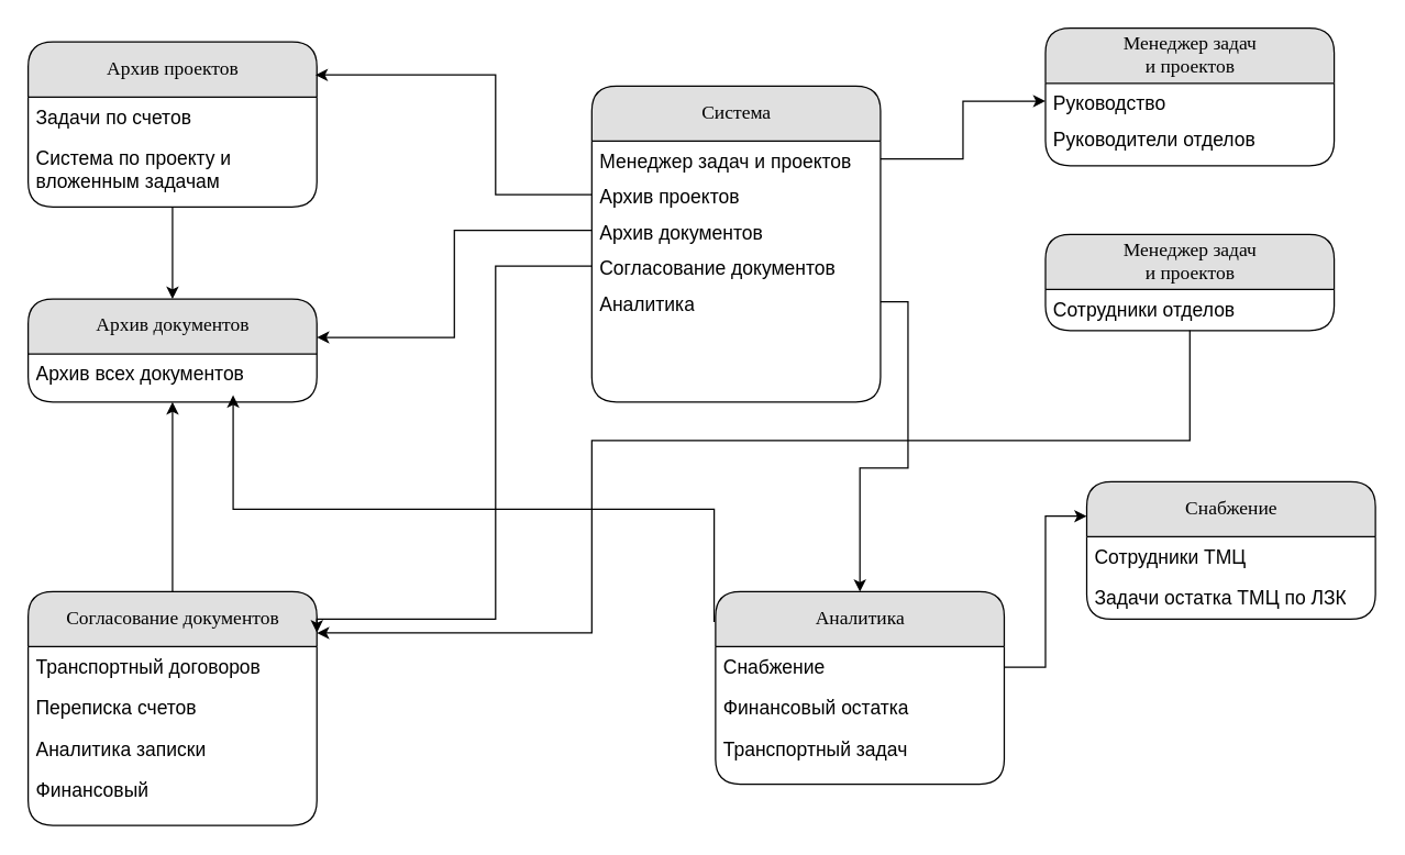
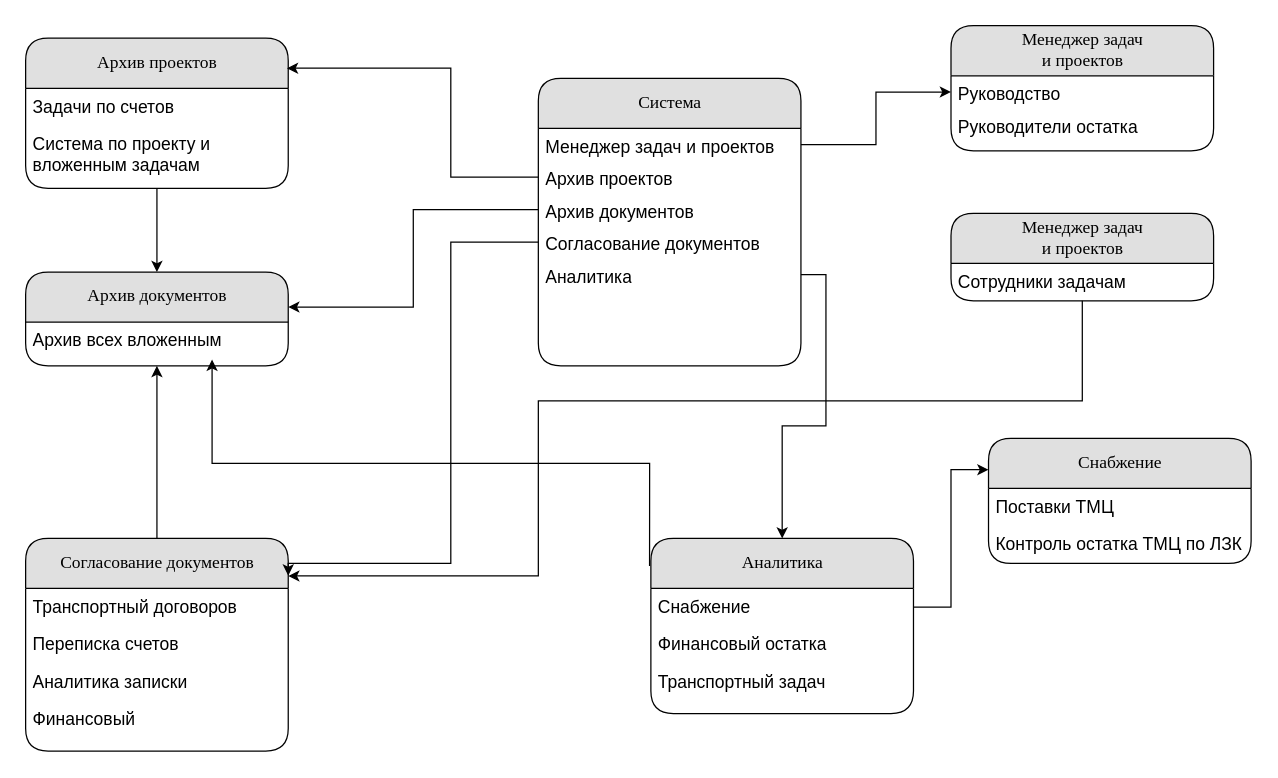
  <mxCell id="0" />
  <mxCell id="1" parent="0" />
  <mxCell id="2" value="&lt;font style=&quot;font-size: 14px&quot;&gt;Менеджер задач&lt;br&gt;&amp;nbsp;и проектов&amp;nbsp;&lt;/font&gt;" style="swimlane;html=1;fontStyle=0;childLayout=stackLayout;horizontal=1;startSize=40;fillColor=#e0e0e0;horizontalStack=0;resizeParent=1;resizeLast=0;collapsible=1;marginBottom=0;swimlaneFillColor=#ffffff;align=center;rounded=1;shadow=0;comic=0;labelBackgroundColor=none;strokeWidth=1;fontFamily=Verdana;fontSize=12" parent="1" vertex="1"><mxGeometry x="760" y="20" width="210" height="100" as="geometry" /></mxCell>
  <mxCell id="3" value="&lt;font style=&quot;font-size: 14px&quot;&gt;Руководство&lt;/font&gt;" style="text;html=1;strokeColor=none;fillColor=none;spacingLeft=4;spacingRight=4;whiteSpace=wrap;overflow=hidden;rotatable=0;points=[[0,0.5],[1,0.5]];portConstraint=eastwest;" parent="2" vertex="1"><mxGeometry y="40" width="210" height="26" as="geometry" /></mxCell>
- <mxCell id="4" value="&lt;font style=&quot;font-size: 14px&quot;&gt;Руководители отделов&lt;/font&gt;" style="text;html=1;strokeColor=none;fillColor=none;spacingLeft=4;spacingRight=4;whiteSpace=wrap;overflow=hidden;rotatable=0;points=[[0,0.5],[1,0.5]];portConstraint=eastwest;" parent="2" vertex="1"><mxGeometry y="66" width="210" height="26" as="geometry" /></mxCell>
+ <mxCell id="4" value="&lt;font style=&quot;font-size: 14px&quot;&gt;Руководители остатка&lt;/font&gt;" style="text;html=1;strokeColor=none;fillColor=none;spacingLeft=4;spacingRight=4;whiteSpace=wrap;overflow=hidden;rotatable=0;points=[[0,0.5],[1,0.5]];portConstraint=eastwest;" parent="2" vertex="1"><mxGeometry y="66" width="210" height="26" as="geometry" /></mxCell>
  <mxCell id="5" value="&lt;span style=&quot;font-size: 14px&quot;&gt;Система&lt;/span&gt;" style="swimlane;html=1;fontStyle=0;childLayout=stackLayout;horizontal=1;startSize=40;fillColor=#e0e0e0;horizontalStack=0;resizeParent=1;resizeLast=0;collapsible=1;marginBottom=0;swimlaneFillColor=#ffffff;align=center;rounded=1;shadow=0;comic=0;labelBackgroundColor=none;strokeWidth=1;fontFamily=Verdana;fontSize=12" parent="1" vertex="1"><mxGeometry x="430" y="62" width="210" height="230" as="geometry" /></mxCell>
  <mxCell id="6" value="&lt;font style=&quot;font-size: 14px&quot;&gt;Менеджер задач и проектов&lt;/font&gt;" style="text;html=1;strokeColor=none;fillColor=none;spacingLeft=4;spacingRight=4;whiteSpace=wrap;overflow=hidden;rotatable=0;points=[[0,0.5],[1,0.5]];portConstraint=eastwest;" parent="5" vertex="1"><mxGeometry y="40" width="210" height="26" as="geometry" /></mxCell>
  <mxCell id="7" value="&lt;font style=&quot;font-size: 14px&quot;&gt;Архив проектов&lt;/font&gt;" style="text;html=1;strokeColor=none;fillColor=none;spacingLeft=4;spacingRight=4;whiteSpace=wrap;overflow=hidden;rotatable=0;points=[[0,0.5],[1,0.5]];portConstraint=eastwest;" parent="5" vertex="1"><mxGeometry y="66" width="210" height="26" as="geometry" /></mxCell>
  <mxCell id="8" value="&lt;font style=&quot;font-size: 14px&quot;&gt;Архив документов&lt;/font&gt;" style="text;html=1;strokeColor=none;fillColor=none;spacingLeft=4;spacingRight=4;whiteSpace=wrap;overflow=hidden;rotatable=0;points=[[0,0.5],[1,0.5]];portConstraint=eastwest;" parent="5" vertex="1"><mxGeometry y="92" width="210" height="26" as="geometry" /></mxCell>
  <mxCell id="9" value="&lt;font style=&quot;font-size: 14px&quot;&gt;Согласование документов&lt;/font&gt;" style="text;html=1;strokeColor=none;fillColor=none;spacingLeft=4;spacingRight=4;whiteSpace=wrap;overflow=hidden;rotatable=0;points=[[0,0.5],[1,0.5]];portConstraint=eastwest;" parent="5" vertex="1"><mxGeometry y="118" width="210" height="26" as="geometry" /></mxCell>
  <mxCell id="10" value="&lt;font style=&quot;font-size: 14px&quot;&gt;Аналитика&lt;/font&gt;" style="text;html=1;strokeColor=none;fillColor=none;spacingLeft=4;spacingRight=4;whiteSpace=wrap;overflow=hidden;rotatable=0;points=[[0,0.5],[1,0.5]];portConstraint=eastwest;" parent="5" vertex="1"><mxGeometry y="144" width="210" height="26" as="geometry" /></mxCell>
  <mxCell id="11" style="edgeStyle=orthogonalEdgeStyle;rounded=0;orthogonalLoop=1;jettySize=auto;html=1;" parent="1" source="6" target="3" edge="1"><mxGeometry relative="1" as="geometry" /></mxCell>
  <mxCell id="12" value="&lt;font style=&quot;font-size: 14px&quot;&gt;Менеджер задач&lt;br&gt;&amp;nbsp;и проектов&amp;nbsp;&lt;/font&gt;" style="swimlane;html=1;fontStyle=0;childLayout=stackLayout;horizontal=1;startSize=40;fillColor=#e0e0e0;horizontalStack=0;resizeParent=1;resizeLast=0;collapsible=1;marginBottom=0;swimlaneFillColor=#ffffff;align=center;rounded=1;shadow=0;comic=0;labelBackgroundColor=none;strokeWidth=1;fontFamily=Verdana;fontSize=12" parent="1" vertex="1"><mxGeometry x="760" y="170" width="210" height="70" as="geometry" /></mxCell>
- <mxCell id="13" value="&lt;span style=&quot;font-size: 14px&quot;&gt;Сотрудники отделов&lt;/span&gt;" style="text;html=1;strokeColor=none;fillColor=none;spacingLeft=4;spacingRight=4;whiteSpace=wrap;overflow=hidden;rotatable=0;points=[[0,0.5],[1,0.5]];portConstraint=eastwest;" parent="12" vertex="1"><mxGeometry y="40" width="210" height="30" as="geometry" /></mxCell>
+ <mxCell id="13" value="&lt;span style=&quot;font-size: 14px&quot;&gt;Сотрудники задачам&lt;/span&gt;" style="text;html=1;strokeColor=none;fillColor=none;spacingLeft=4;spacingRight=4;whiteSpace=wrap;overflow=hidden;rotatable=0;points=[[0,0.5],[1,0.5]];portConstraint=eastwest;" parent="12" vertex="1"><mxGeometry y="40" width="210" height="30" as="geometry" /></mxCell>
  <mxCell id="14" style="edgeStyle=orthogonalEdgeStyle;rounded=0;orthogonalLoop=1;jettySize=auto;html=1;entryX=0.5;entryY=0;entryDx=0;entryDy=0;" parent="1" source="15" target="18" edge="1"><mxGeometry relative="1" as="geometry" /></mxCell>
  <mxCell id="15" value="&lt;span style=&quot;font-size: 14px&quot;&gt;Архив проектов&lt;/span&gt;" style="swimlane;html=1;fontStyle=0;childLayout=stackLayout;horizontal=1;startSize=40;fillColor=#e0e0e0;horizontalStack=0;resizeParent=1;resizeLast=0;collapsible=1;marginBottom=0;swimlaneFillColor=#ffffff;align=center;rounded=1;shadow=0;comic=0;labelBackgroundColor=none;strokeWidth=1;fontFamily=Verdana;fontSize=12" parent="1" vertex="1"><mxGeometry x="20" y="30" width="210" height="120" as="geometry" /></mxCell>
  <mxCell id="16" value="&lt;span style=&quot;font-size: 14px&quot;&gt;Задачи по счетов&lt;/span&gt;" style="text;html=1;strokeColor=none;fillColor=none;spacingLeft=4;spacingRight=4;whiteSpace=wrap;overflow=hidden;rotatable=0;points=[[0,0.5],[1,0.5]];portConstraint=eastwest;" parent="15" vertex="1"><mxGeometry y="40" width="210" height="30" as="geometry" /></mxCell>
  <mxCell id="17" value="&lt;span style=&quot;font-size: 14px&quot;&gt;Система по проекту и вложенным задачам&lt;/span&gt;" style="text;html=1;strokeColor=none;fillColor=none;spacingLeft=4;spacingRight=4;whiteSpace=wrap;overflow=hidden;rotatable=0;points=[[0,0.5],[1,0.5]];portConstraint=eastwest;" parent="15" vertex="1"><mxGeometry y="70" width="210" height="40" as="geometry" /></mxCell>
  <mxCell id="18" value="&lt;span style=&quot;font-size: 14px&quot;&gt;Архив документов&lt;/span&gt;" style="swimlane;html=1;fontStyle=0;childLayout=stackLayout;horizontal=1;startSize=40;fillColor=#e0e0e0;horizontalStack=0;resizeParent=1;resizeLast=0;collapsible=1;marginBottom=0;swimlaneFillColor=#ffffff;align=center;rounded=1;shadow=0;comic=0;labelBackgroundColor=none;strokeWidth=1;fontFamily=Verdana;fontSize=12" parent="1" vertex="1"><mxGeometry x="20" y="217" width="210" height="75" as="geometry" /></mxCell>
- <mxCell id="19" value="&lt;span style=&quot;font-size: 14px&quot;&gt;Архив всех документов&lt;/span&gt;" style="text;html=1;strokeColor=none;fillColor=none;spacingLeft=4;spacingRight=4;whiteSpace=wrap;overflow=hidden;rotatable=0;points=[[0,0.5],[1,0.5]];portConstraint=eastwest;" parent="18" vertex="1"><mxGeometry y="40" width="210" height="30" as="geometry" /></mxCell>
+ <mxCell id="19" value="&lt;span style=&quot;font-size: 14px&quot;&gt;Архив всех вложенным&lt;/span&gt;" style="text;html=1;strokeColor=none;fillColor=none;spacingLeft=4;spacingRight=4;whiteSpace=wrap;overflow=hidden;rotatable=0;points=[[0,0.5],[1,0.5]];portConstraint=eastwest;" parent="18" vertex="1"><mxGeometry y="40" width="210" height="30" as="geometry" /></mxCell>
  <mxCell id="20" style="edgeStyle=orthogonalEdgeStyle;rounded=0;orthogonalLoop=1;jettySize=auto;html=1;entryX=0.995;entryY=0.2;entryDx=0;entryDy=0;entryPerimeter=0;" parent="1" source="7" target="15" edge="1"><mxGeometry relative="1" as="geometry"><Array as="points"><mxPoint x="360" y="141" /><mxPoint x="360" y="54" /></Array></mxGeometry></mxCell>
  <mxCell id="21" style="edgeStyle=orthogonalEdgeStyle;rounded=0;orthogonalLoop=1;jettySize=auto;html=1;entryX=1;entryY=0.373;entryDx=0;entryDy=0;entryPerimeter=0;" parent="1" source="8" target="18" edge="1"><mxGeometry relative="1" as="geometry" /></mxCell>
  <mxCell id="22" style="edgeStyle=orthogonalEdgeStyle;rounded=0;orthogonalLoop=1;jettySize=auto;html=1;entryX=0.5;entryY=1;entryDx=0;entryDy=0;" parent="1" source="23" target="18" edge="1"><mxGeometry relative="1" as="geometry" /></mxCell>
  <mxCell id="23" value="&lt;span style=&quot;font-size: 14px&quot;&gt;Согласование документов&lt;/span&gt;" style="swimlane;html=1;fontStyle=0;childLayout=stackLayout;horizontal=1;startSize=40;fillColor=#e0e0e0;horizontalStack=0;resizeParent=1;resizeLast=0;collapsible=1;marginBottom=0;swimlaneFillColor=#ffffff;align=center;rounded=1;shadow=0;comic=0;labelBackgroundColor=none;strokeWidth=1;fontFamily=Verdana;fontSize=12" parent="1" vertex="1"><mxGeometry x="20" y="430" width="210" height="170" as="geometry" /></mxCell>
  <mxCell id="24" value="&lt;span style=&quot;font-size: 14px&quot;&gt;Транспортный договоров&lt;/span&gt;" style="text;html=1;strokeColor=none;fillColor=none;spacingLeft=4;spacingRight=4;whiteSpace=wrap;overflow=hidden;rotatable=0;points=[[0,0.5],[1,0.5]];portConstraint=eastwest;" parent="23" vertex="1"><mxGeometry y="40" width="210" height="30" as="geometry" /></mxCell>
  <mxCell id="25" value="&lt;span style=&quot;font-size: 14px&quot;&gt;Переписка счетов&lt;/span&gt;" style="text;html=1;strokeColor=none;fillColor=none;spacingLeft=4;spacingRight=4;whiteSpace=wrap;overflow=hidden;rotatable=0;points=[[0,0.5],[1,0.5]];portConstraint=eastwest;" parent="23" vertex="1"><mxGeometry y="70" width="210" height="30" as="geometry" /></mxCell>
  <mxCell id="26" value="&lt;span style=&quot;font-size: 14px&quot;&gt;Аналитика записки&lt;/span&gt;" style="text;html=1;strokeColor=none;fillColor=none;spacingLeft=4;spacingRight=4;whiteSpace=wrap;overflow=hidden;rotatable=0;points=[[0,0.5],[1,0.5]];portConstraint=eastwest;" parent="23" vertex="1"><mxGeometry y="100" width="210" height="30" as="geometry" /></mxCell>
  <mxCell id="27" value="&lt;span style=&quot;font-size: 14px&quot;&gt;Финансовый&lt;/span&gt;" style="text;html=1;strokeColor=none;fillColor=none;spacingLeft=4;spacingRight=4;whiteSpace=wrap;overflow=hidden;rotatable=0;points=[[0,0.5],[1,0.5]];portConstraint=eastwest;" parent="23" vertex="1"><mxGeometry y="130" width="210" height="30" as="geometry" /></mxCell>
  <mxCell id="28" style="edgeStyle=orthogonalEdgeStyle;rounded=0;orthogonalLoop=1;jettySize=auto;html=1;entryX=1;entryY=0.175;entryDx=0;entryDy=0;entryPerimeter=0;" parent="1" source="9" target="23" edge="1"><mxGeometry relative="1" as="geometry"><Array as="points"><mxPoint x="360" y="193" /><mxPoint x="360" y="450" /><mxPoint x="230" y="450" /></Array></mxGeometry></mxCell>
  <mxCell id="29" value="&lt;span style=&quot;font-size: 14px&quot;&gt;Аналитика&lt;/span&gt;" style="swimlane;html=1;fontStyle=0;childLayout=stackLayout;horizontal=1;startSize=40;fillColor=#e0e0e0;horizontalStack=0;resizeParent=1;resizeLast=0;collapsible=1;marginBottom=0;swimlaneFillColor=#ffffff;align=center;rounded=1;shadow=0;comic=0;labelBackgroundColor=none;strokeWidth=1;fontFamily=Verdana;fontSize=12" parent="1" vertex="1"><mxGeometry x="520" y="430" width="210" height="140" as="geometry" /></mxCell>
  <mxCell id="30" value="&lt;span style=&quot;font-size: 14px&quot;&gt;Снабжение&lt;/span&gt;" style="text;html=1;strokeColor=none;fillColor=none;spacingLeft=4;spacingRight=4;whiteSpace=wrap;overflow=hidden;rotatable=0;points=[[0,0.5],[1,0.5]];portConstraint=eastwest;" parent="29" vertex="1"><mxGeometry y="40" width="210" height="30" as="geometry" /></mxCell>
  <mxCell id="31" value="&lt;span style=&quot;font-size: 14px&quot;&gt;Финансовый остатка&lt;/span&gt;" style="text;html=1;strokeColor=none;fillColor=none;spacingLeft=4;spacingRight=4;whiteSpace=wrap;overflow=hidden;rotatable=0;points=[[0,0.5],[1,0.5]];portConstraint=eastwest;" parent="29" vertex="1"><mxGeometry y="70" width="210" height="30" as="geometry" /></mxCell>
  <mxCell id="32" value="&lt;span style=&quot;font-size: 14px&quot;&gt;Транспортный задач&lt;/span&gt;" style="text;html=1;strokeColor=none;fillColor=none;spacingLeft=4;spacingRight=4;whiteSpace=wrap;overflow=hidden;rotatable=0;points=[[0,0.5],[1,0.5]];portConstraint=eastwest;" parent="29" vertex="1"><mxGeometry y="100" width="210" height="30" as="geometry" /></mxCell>
  <mxCell id="33" value="&lt;span style=&quot;font-size: 14px&quot;&gt;Снабжение&lt;/span&gt;" style="swimlane;html=1;fontStyle=0;childLayout=stackLayout;horizontal=1;startSize=40;fillColor=#e0e0e0;horizontalStack=0;resizeParent=1;resizeLast=0;collapsible=1;marginBottom=0;swimlaneFillColor=#ffffff;align=center;rounded=1;shadow=0;comic=0;labelBackgroundColor=none;strokeWidth=1;fontFamily=Verdana;fontSize=12" parent="1" vertex="1"><mxGeometry x="790" y="350" width="210" height="100" as="geometry" /></mxCell>
- <mxCell id="34" value="&lt;span style=&quot;font-size: 14px&quot;&gt;Сотрудники ТМЦ&lt;/span&gt;" style="text;html=1;strokeColor=none;fillColor=none;spacingLeft=4;spacingRight=4;whiteSpace=wrap;overflow=hidden;rotatable=0;points=[[0,0.5],[1,0.5]];portConstraint=eastwest;" parent="33" vertex="1"><mxGeometry y="40" width="210" height="30" as="geometry" /></mxCell>
- <mxCell id="35" value="&lt;span style=&quot;font-size: 14px&quot;&gt;Задачи остатка ТМЦ по ЛЗК&lt;/span&gt;" style="text;html=1;strokeColor=none;fillColor=none;spacingLeft=4;spacingRight=4;whiteSpace=wrap;overflow=hidden;rotatable=0;points=[[0,0.5],[1,0.5]];portConstraint=eastwest;" parent="33" vertex="1"><mxGeometry y="70" width="210" height="30" as="geometry" /></mxCell>
+ <mxCell id="34" value="&lt;span style=&quot;font-size: 14px&quot;&gt;Поставки ТМЦ&lt;/span&gt;" style="text;html=1;strokeColor=none;fillColor=none;spacingLeft=4;spacingRight=4;whiteSpace=wrap;overflow=hidden;rotatable=0;points=[[0,0.5],[1,0.5]];portConstraint=eastwest;" parent="33" vertex="1"><mxGeometry y="40" width="210" height="30" as="geometry" /></mxCell>
+ <mxCell id="35" value="&lt;span style=&quot;font-size: 14px&quot;&gt;Контроль остатка ТМЦ по ЛЗК&lt;/span&gt;" style="text;html=1;strokeColor=none;fillColor=none;spacingLeft=4;spacingRight=4;whiteSpace=wrap;overflow=hidden;rotatable=0;points=[[0,0.5],[1,0.5]];portConstraint=eastwest;" parent="33" vertex="1"><mxGeometry y="70" width="210" height="30" as="geometry" /></mxCell>
  <mxCell id="36" style="edgeStyle=orthogonalEdgeStyle;rounded=0;orthogonalLoop=1;jettySize=auto;html=1;entryX=0.5;entryY=0;entryDx=0;entryDy=0;" parent="1" source="10" target="29" edge="1"><mxGeometry relative="1" as="geometry"><Array as="points"><mxPoint x="660" y="219" /><mxPoint x="660" y="340" /><mxPoint x="625" y="340" /></Array></mxGeometry></mxCell>
  <mxCell id="37" style="edgeStyle=orthogonalEdgeStyle;rounded=0;orthogonalLoop=1;jettySize=auto;html=1;entryX=0;entryY=0.25;entryDx=0;entryDy=0;" parent="1" source="30" target="33" edge="1"><mxGeometry relative="1" as="geometry" /></mxCell>
  <mxCell id="38" style="edgeStyle=orthogonalEdgeStyle;rounded=0;orthogonalLoop=1;jettySize=auto;html=1;entryX=0.71;entryY=1;entryDx=0;entryDy=0;entryPerimeter=0;exitX=-0.005;exitY=0.157;exitDx=0;exitDy=0;exitPerimeter=0;" parent="1" source="29" target="19" edge="1"><mxGeometry relative="1" as="geometry"><mxPoint x="170" y="300" as="targetPoint" /><Array as="points"><mxPoint x="519" y="370" /><mxPoint x="169" y="370" /></Array></mxGeometry></mxCell>
  <mxCell id="39" style="edgeStyle=orthogonalEdgeStyle;rounded=0;orthogonalLoop=1;jettySize=auto;html=1;" parent="1" source="13" edge="1"><mxGeometry relative="1" as="geometry"><mxPoint x="230" y="460" as="targetPoint" /><Array as="points"><mxPoint x="865" y="320" /><mxPoint x="430" y="320" /><mxPoint x="430" y="460" /></Array></mxGeometry></mxCell>
